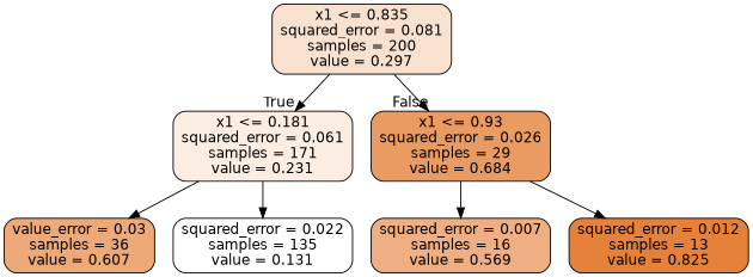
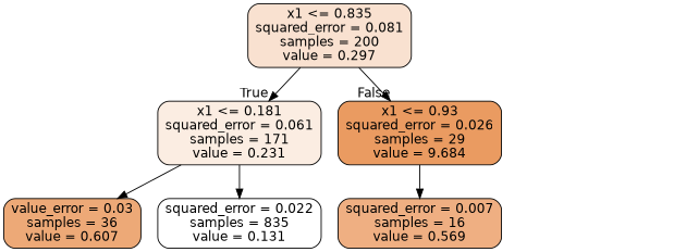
  digraph {
    node [color=black fontname=helvetica shape=box style="filled, rounded"]
    edge [fontname=helvetica]
    n1 [fillcolor="#f9e1d0" label="x1 <= 0.835\nsquared_error = 0.081\nsamples = 200\nvalue = 0.297"]
    n2 [fillcolor="#fbede2" label="x1 <= 0.181\nsquared_error = 0.061\nsamples = 171\nvalue = 0.231"]
-   n3 [fillcolor="#ea9b61" label="x1 <= 0.93\nsquared_error = 0.026\nsamples = 29\nvalue = 0.684"]
+   n3 [fillcolor="#ea9b61" label="x1 <= 0.93\nsquared_error = 0.026\nsamples = 29\nvalue = 9.684"]
    n4 [fillcolor="#eda977" label="value_error = 0.03\nsamples = 36\nvalue = 0.607"]
-   n5 [fillcolor="#ffffff" label="squared_error = 0.022\nsamples = 135\nvalue = 0.131"]
+   n5 [fillcolor="#ffffff" label="squared_error = 0.022\nsamples = 835\nvalue = 0.131"]
    n6 [fillcolor="#efaf82" label="squared_error = 0.007\nsamples = 16\nvalue = 0.569"]
-   n7 [fillcolor="#e58139" label="squared_error = 0.012\nsamples = 13\nvalue = 0.825"]
    n1 -> n2 [headlabel=True labelangle=45 labeldistance=2.5]
    n1 -> n3 [headlabel=False labelangle=-45 labeldistance=2.5]
    n2 -> n4
    n2 -> n5
    n3 -> n6
-   n3 -> n7
  }
